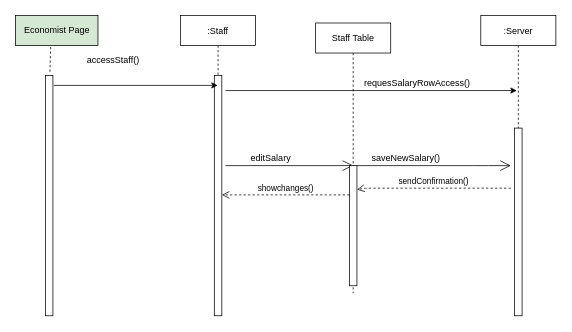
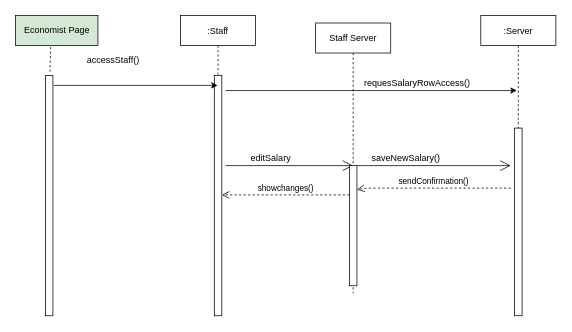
  <mxCell id="0" />
  <mxCell id="1" parent="0" />
  <mxCell id="2" value="" style="html=1;points=[];perimeter=orthogonalPerimeter;" vertex="1" parent="1"><mxGeometry x="60" y="100" width="10" height="320" as="geometry" /></mxCell>
  <mxCell id="3" value=":Staff" style="shape=umlLifeline;perimeter=lifelinePerimeter;container=1;collapsible=0;recursiveResize=0;rounded=0;shadow=0;strokeWidth=1;" vertex="1" parent="1"><mxGeometry x="240" y="20" width="100" height="400" as="geometry" /></mxCell>
  <mxCell id="4" value="" style="points=[];perimeter=orthogonalPerimeter;rounded=0;shadow=0;strokeWidth=1;" vertex="1" parent="3"><mxGeometry x="45" y="80" width="10" height="320" as="geometry" /></mxCell>
  <mxCell id="5" value=":Server" style="shape=umlLifeline;perimeter=lifelinePerimeter;container=1;collapsible=0;recursiveResize=0;rounded=0;shadow=0;strokeWidth=1;" vertex="1" parent="1"><mxGeometry x="640" y="20" width="100" height="400" as="geometry" /></mxCell>
  <mxCell id="6" value="" style="points=[];perimeter=orthogonalPerimeter;rounded=0;shadow=0;strokeWidth=1;" vertex="1" parent="5"><mxGeometry x="45" y="150" width="10" height="250" as="geometry" /></mxCell>
  <mxCell id="7" value="Economist Page" style="html=1;fillColor=#d5e8d4;" vertex="1" parent="1"><mxGeometry x="20" y="20" width="110" height="40" as="geometry" /></mxCell>
  <mxCell id="8" value="" style="endArrow=none;dashed=1;html=1;exitX=0.427;exitY=1.05;exitDx=0;exitDy=0;exitPerimeter=0;entryX=0.6;entryY=-0.012;entryDx=0;entryDy=0;entryPerimeter=0;" edge="1" parent="1" source="7" target="2"><mxGeometry width="50" height="50" relative="1" as="geometry"><mxPoint x="380" y="200" as="sourcePoint" /><mxPoint x="430" y="150" as="targetPoint" /></mxGeometry></mxCell>
- <mxCell id="9" value="Staff Table" style="shape=umlLifeline;perimeter=lifelinePerimeter;container=1;collapsible=0;recursiveResize=0;rounded=0;shadow=0;strokeWidth=1;" vertex="1" parent="1"><mxGeometry x="420" y="30" width="100" height="360" as="geometry" /></mxCell>
+ <mxCell id="9" value="Staff Server" style="shape=umlLifeline;perimeter=lifelinePerimeter;container=1;collapsible=0;recursiveResize=0;rounded=0;shadow=0;strokeWidth=1;" vertex="1" parent="1"><mxGeometry x="420" y="30" width="100" height="360" as="geometry" /></mxCell>
  <mxCell id="10" value="" style="endArrow=classic;html=1;exitX=1.1;exitY=0.041;exitDx=0;exitDy=0;exitPerimeter=0;" edge="1" parent="1" source="2" target="3"><mxGeometry width="50" height="50" relative="1" as="geometry"><mxPoint x="280" y="250" as="sourcePoint" /><mxPoint x="330" y="200" as="targetPoint" /></mxGeometry></mxCell>
  <mxCell id="11" value="accessStaff()" style="text;html=1;align=center;verticalAlign=middle;resizable=0;points=[];autosize=1;strokeColor=none;" vertex="1" parent="1"><mxGeometry x="105" y="70" width="90" height="20" as="geometry" /></mxCell>
  <mxCell id="12" value="" style="endArrow=classic;html=1;" edge="1" parent="1"><mxGeometry width="50" height="50" relative="1" as="geometry"><mxPoint x="300" y="120" as="sourcePoint" /><mxPoint x="688" y="120" as="targetPoint" /><Array as="points" /></mxGeometry></mxCell>
  <mxCell id="13" value="requesSalaryRowAccess()" style="text;html=1;align=center;verticalAlign=middle;resizable=0;points=[];autosize=1;strokeColor=none;" vertex="1" parent="1"><mxGeometry x="475" y="100" width="160" height="20" as="geometry" /></mxCell>
  <mxCell id="14" value="" style="endArrow=open;endFill=1;endSize=12;html=1;" edge="1" parent="1"><mxGeometry width="160" relative="1" as="geometry"><mxPoint x="300" y="220" as="sourcePoint" /><mxPoint x="470" y="220" as="targetPoint" /></mxGeometry></mxCell>
  <mxCell id="15" value="" style="html=1;points=[];perimeter=orthogonalPerimeter;" vertex="1" parent="1"><mxGeometry x="465" y="220" width="10" height="160" as="geometry" /></mxCell>
  <mxCell id="16" value="editSalary" style="text;html=1;align=center;verticalAlign=middle;resizable=0;points=[];autosize=1;strokeColor=none;" vertex="1" parent="1"><mxGeometry x="325" y="200" width="70" height="20" as="geometry" /></mxCell>
  <mxCell id="17" value="" style="endArrow=open;endFill=1;endSize=12;html=1;" edge="1" parent="1" source="15"><mxGeometry width="160" relative="1" as="geometry"><mxPoint x="510" y="220" as="sourcePoint" /><mxPoint x="680" y="220" as="targetPoint" /><Array as="points"><mxPoint x="640" y="220" /></Array></mxGeometry></mxCell>
  <mxCell id="18" value="saveNewSalary()" style="text;html=1;align=center;verticalAlign=middle;resizable=0;points=[];autosize=1;strokeColor=none;" vertex="1" parent="1"><mxGeometry x="485" y="200" width="110" height="20" as="geometry" /></mxCell>
  <mxCell id="19" value="sendConfirmation()" style="html=1;verticalAlign=bottom;endArrow=open;dashed=1;endSize=8;" edge="1" parent="1"><mxGeometry relative="1" as="geometry"><mxPoint x="680" y="250" as="sourcePoint" /><mxPoint x="475" y="251.96" as="targetPoint" /><Array as="points"><mxPoint x="486" y="250" /></Array></mxGeometry></mxCell>
  <mxCell id="20" value="showchanges()" style="html=1;verticalAlign=bottom;endArrow=open;dashed=1;endSize=8;" edge="1" parent="1"><mxGeometry relative="1" as="geometry"><mxPoint x="465" y="259" as="sourcePoint" /><mxPoint x="295" y="259" as="targetPoint" /><Array as="points"><mxPoint x="322" y="259" /></Array></mxGeometry></mxCell>
